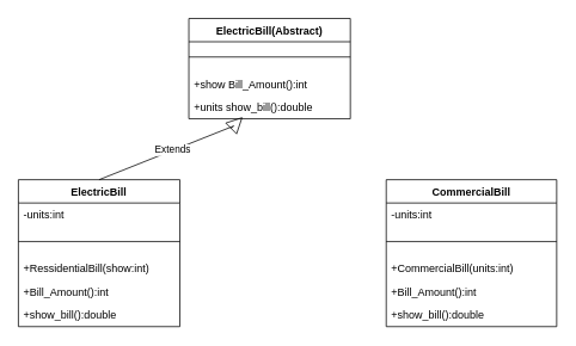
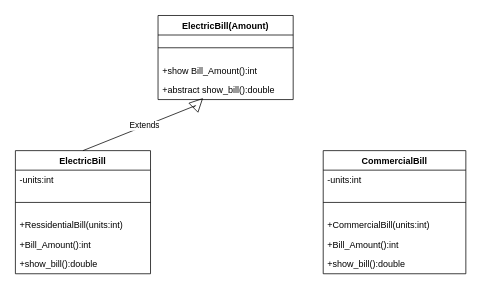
  <mxCell id="0" />
  <mxCell id="1" parent="0" />
- <mxCell id="2" value="ElectricBill(Abstract)" style="swimlane;fontStyle=1;align=center;verticalAlign=top;childLayout=stackLayout;horizontal=1;startSize=26;horizontalStack=0;resizeParent=1;resizeParentMax=0;resizeLast=0;collapsible=1;marginBottom=0;" vertex="1" parent="1"><mxGeometry x="210" y="20" width="180" height="112" as="geometry" /></mxCell>
+ <mxCell id="2" value="ElectricBill(Amount)" style="swimlane;fontStyle=1;align=center;verticalAlign=top;childLayout=stackLayout;horizontal=1;startSize=26;horizontalStack=0;resizeParent=1;resizeParentMax=0;resizeLast=0;collapsible=1;marginBottom=0;" vertex="1" parent="1"><mxGeometry x="210" y="20" width="180" height="112" as="geometry" /></mxCell>
  <mxCell id="3" value="" style="line;strokeWidth=1;fillColor=none;align=left;verticalAlign=middle;spacingTop=-1;spacingLeft=3;spacingRight=3;rotatable=0;labelPosition=right;points=[];portConstraint=eastwest;" vertex="1" parent="2"><mxGeometry y="26" width="180" height="34" as="geometry" /></mxCell>
  <mxCell id="4" value="+show Bill_Amount():int" style="text;strokeColor=none;fillColor=none;align=left;verticalAlign=top;spacingLeft=4;spacingRight=4;overflow=hidden;rotatable=0;points=[[0,0.5],[1,0.5]];portConstraint=eastwest;" vertex="1" parent="2"><mxGeometry y="60" width="180" height="26" as="geometry" /></mxCell>
- <mxCell id="5" value="+units show_bill():double" style="text;strokeColor=none;fillColor=none;align=left;verticalAlign=top;spacingLeft=4;spacingRight=4;overflow=hidden;rotatable=0;points=[[0,0.5],[1,0.5]];portConstraint=eastwest;" vertex="1" parent="2"><mxGeometry y="86" width="180" height="26" as="geometry" /></mxCell>
+ <mxCell id="5" value="+abstract show_bill():double" style="text;strokeColor=none;fillColor=none;align=left;verticalAlign=top;spacingLeft=4;spacingRight=4;overflow=hidden;rotatable=0;points=[[0,0.5],[1,0.5]];portConstraint=eastwest;" vertex="1" parent="2"><mxGeometry y="86" width="180" height="26" as="geometry" /></mxCell>
  <mxCell id="6" value="CommercialBill" style="swimlane;fontStyle=1;align=center;verticalAlign=top;childLayout=stackLayout;horizontal=1;startSize=26;horizontalStack=0;resizeParent=1;resizeParentMax=0;resizeLast=0;collapsible=1;marginBottom=0;" vertex="1" parent="1"><mxGeometry x="430" y="200" width="190" height="164" as="geometry" /></mxCell>
  <mxCell id="7" value="-units:int" style="text;strokeColor=none;fillColor=none;align=left;verticalAlign=top;spacingLeft=4;spacingRight=4;overflow=hidden;rotatable=0;points=[[0,0.5],[1,0.5]];portConstraint=eastwest;" vertex="1" parent="6"><mxGeometry y="26" width="190" height="26" as="geometry" /></mxCell>
  <mxCell id="8" value="" style="line;strokeWidth=1;fillColor=none;align=left;verticalAlign=middle;spacingTop=-1;spacingLeft=3;spacingRight=3;rotatable=0;labelPosition=right;points=[];portConstraint=eastwest;" vertex="1" parent="6"><mxGeometry y="52" width="190" height="34" as="geometry" /></mxCell>
  <mxCell id="9" value="+CommercialBill(units:int)" style="text;strokeColor=none;fillColor=none;align=left;verticalAlign=top;spacingLeft=4;spacingRight=4;overflow=hidden;rotatable=0;points=[[0,0.5],[1,0.5]];portConstraint=eastwest;" vertex="1" parent="6"><mxGeometry y="86" width="190" height="26" as="geometry" /></mxCell>
  <mxCell id="10" value="+Bill_Amount():int" style="text;strokeColor=none;fillColor=none;align=left;verticalAlign=top;spacingLeft=4;spacingRight=4;overflow=hidden;rotatable=0;points=[[0,0.5],[1,0.5]];portConstraint=eastwest;" vertex="1" parent="6"><mxGeometry y="112" width="190" height="26" as="geometry" /></mxCell>
  <mxCell id="11" value="+show_bill():double" style="text;strokeColor=none;fillColor=none;align=left;verticalAlign=top;spacingLeft=4;spacingRight=4;overflow=hidden;rotatable=0;points=[[0,0.5],[1,0.5]];portConstraint=eastwest;" vertex="1" parent="6"><mxGeometry y="138" width="190" height="26" as="geometry" /></mxCell>
  <mxCell id="12" value="ElectricBill" style="swimlane;fontStyle=1;align=center;verticalAlign=top;childLayout=stackLayout;horizontal=1;startSize=26;horizontalStack=0;resizeParent=1;resizeParentMax=0;resizeLast=0;collapsible=1;marginBottom=0;" vertex="1" parent="1"><mxGeometry x="20" y="200" width="180" height="164" as="geometry" /></mxCell>
  <mxCell id="13" value="-units:int" style="text;strokeColor=none;fillColor=none;align=left;verticalAlign=top;spacingLeft=4;spacingRight=4;overflow=hidden;rotatable=0;points=[[0,0.5],[1,0.5]];portConstraint=eastwest;" vertex="1" parent="12"><mxGeometry y="26" width="180" height="26" as="geometry" /></mxCell>
  <mxCell id="14" value="" style="line;strokeWidth=1;fillColor=none;align=left;verticalAlign=middle;spacingTop=-1;spacingLeft=3;spacingRight=3;rotatable=0;labelPosition=right;points=[];portConstraint=eastwest;" vertex="1" parent="12"><mxGeometry y="52" width="180" height="34" as="geometry" /></mxCell>
- <mxCell id="15" value="+RessidentialBill(show:int)" style="text;strokeColor=none;fillColor=none;align=left;verticalAlign=top;spacingLeft=4;spacingRight=4;overflow=hidden;rotatable=0;points=[[0,0.5],[1,0.5]];portConstraint=eastwest;" vertex="1" parent="12"><mxGeometry y="86" width="180" height="26" as="geometry" /></mxCell>
+ <mxCell id="15" value="+RessidentialBill(units:int)" style="text;strokeColor=none;fillColor=none;align=left;verticalAlign=top;spacingLeft=4;spacingRight=4;overflow=hidden;rotatable=0;points=[[0,0.5],[1,0.5]];portConstraint=eastwest;" vertex="1" parent="12"><mxGeometry y="86" width="180" height="26" as="geometry" /></mxCell>
  <mxCell id="16" value="+Bill_Amount():int" style="text;strokeColor=none;fillColor=none;align=left;verticalAlign=top;spacingLeft=4;spacingRight=4;overflow=hidden;rotatable=0;points=[[0,0.5],[1,0.5]];portConstraint=eastwest;" vertex="1" parent="12"><mxGeometry y="112" width="180" height="26" as="geometry" /></mxCell>
  <mxCell id="17" value="+show_bill():double" style="text;strokeColor=none;fillColor=none;align=left;verticalAlign=top;spacingLeft=4;spacingRight=4;overflow=hidden;rotatable=0;points=[[0,0.5],[1,0.5]];portConstraint=eastwest;" vertex="1" parent="12"><mxGeometry y="138" width="180" height="26" as="geometry" /></mxCell>
  <mxCell id="18" value="Extends" style="endArrow=block;endSize=16;endFill=0;html=1;rounded=0;exitX=0.5;exitY=0;exitDx=0;exitDy=0;" edge="1" parent="1" source="12"><mxGeometry width="160" relative="1" as="geometry"><mxPoint x="110" y="180" as="sourcePoint" /><mxPoint x="270" y="130" as="targetPoint" /><Array as="points"><mxPoint x="260" y="140" /></Array></mxGeometry></mxCell>
